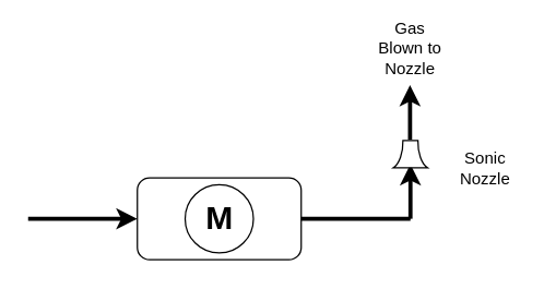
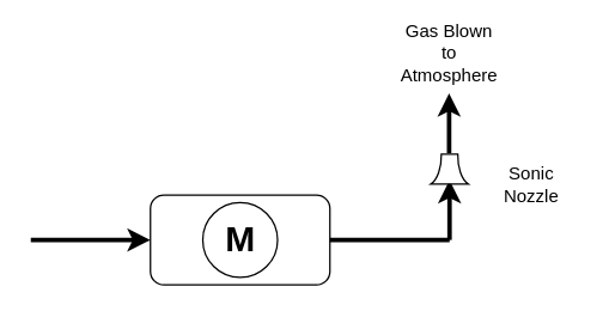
  <mxCell id="0" />
  <mxCell id="1" parent="0" />
  <mxCell id="2" value="" style="rounded=1;whiteSpace=wrap;html=1;" vertex="1" parent="1"><mxGeometry x="100" y="130" width="120" height="60" as="geometry" /></mxCell>
  <mxCell id="3" value="" style="ellipse;whiteSpace=wrap;html=1;aspect=fixed;" vertex="1" parent="1"><mxGeometry x="135" y="135" width="50" height="50" as="geometry" /></mxCell>
  <mxCell id="4" value="M" style="text;strokeColor=none;fillColor=none;html=1;fontSize=24;fontStyle=1;verticalAlign=middle;align=center;" vertex="1" parent="1"><mxGeometry x="110" y="140" width="100" height="40" as="geometry" /></mxCell>
  <mxCell id="5" value="" style="endArrow=classic;html=1;rounded=0;strokeWidth=3;" edge="1" parent="1"><mxGeometry width="50" height="50" relative="1" as="geometry"><mxPoint x="20" y="160" as="sourcePoint" /><mxPoint x="100" y="160" as="targetPoint" /></mxGeometry></mxCell>
  <mxCell id="6" value="" style="endArrow=classic;html=1;rounded=0;strokeWidth=3;" edge="1" parent="1"><mxGeometry width="50" height="50" relative="1" as="geometry"><mxPoint x="300" y="160" as="sourcePoint" /><mxPoint x="300" y="120" as="targetPoint" /></mxGeometry></mxCell>
  <mxCell id="7" value="" style="endArrow=none;html=1;rounded=0;strokeWidth=3;" edge="1" parent="1"><mxGeometry width="50" height="50" relative="1" as="geometry"><mxPoint x="220" y="160" as="sourcePoint" /><mxPoint x="300" y="160" as="targetPoint" /></mxGeometry></mxCell>
  <mxCell id="8" value="" style="verticalLabelPosition=bottom;align=center;outlineConnect=0;dashed=0;html=1;verticalAlign=top;shape=mxgraph.pid.flow_sensors.flow_nozzle;rotation=-90;" vertex="1" parent="1"><mxGeometry x="290" y="100" width="20" height="25" as="geometry" /></mxCell>
  <mxCell id="9" value="" style="endArrow=classic;html=1;rounded=0;strokeWidth=3;" edge="1" parent="1"><mxGeometry width="50" height="50" relative="1" as="geometry"><mxPoint x="299.71" y="102" as="sourcePoint" /><mxPoint x="299.71" y="62" as="targetPoint" /></mxGeometry></mxCell>
  <mxCell id="10" value="Sonic Nozzle" style="text;html=1;strokeColor=none;fillColor=none;align=center;verticalAlign=middle;whiteSpace=wrap;rounded=0;" vertex="1" parent="1"><mxGeometry x="325" y="107.5" width="60" height="30" as="geometry" /></mxCell>
- <mxCell id="11" value="Gas Blown to Nozzle" style="text;html=1;strokeColor=none;fillColor=none;align=center;verticalAlign=middle;whiteSpace=wrap;rounded=0;" vertex="1" parent="1"><mxGeometry x="270" y="20" width="60" height="30" as="geometry" /></mxCell>
+ <mxCell id="11" value="Gas Blown to Atmosphere" style="text;html=1;strokeColor=none;fillColor=none;align=center;verticalAlign=middle;whiteSpace=wrap;rounded=0;" vertex="1" parent="1"><mxGeometry x="270" y="20" width="60" height="30" as="geometry" /></mxCell>
